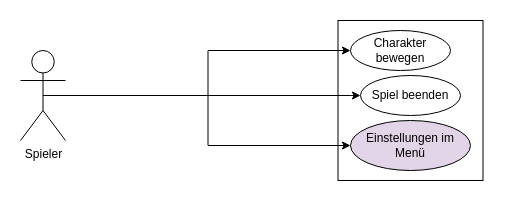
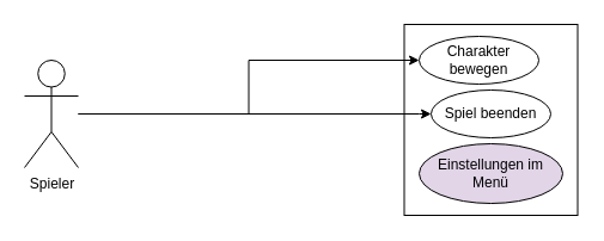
  <mxCell id="0" />
  <mxCell id="1" parent="0" />
  <mxCell id="2" value="" style="rounded=0;whiteSpace=wrap;html=1;" vertex="1" parent="1"><mxGeometry x="337.5" y="20" width="145" height="160" as="geometry" /></mxCell>
- <mxCell id="3" style="edgeStyle=orthogonalEdgeStyle;rounded=0;orthogonalLoop=1;jettySize=auto;html=1;exitX=0.5;exitY=0.5;exitDx=0;exitDy=0;exitPerimeter=0;entryX=0;entryY=0.5;entryDx=0;entryDy=0;" edge="1" parent="1" source="6" target="9"><mxGeometry relative="1" as="geometry" /></mxCell>
  <mxCell id="4" style="edgeStyle=orthogonalEdgeStyle;rounded=0;orthogonalLoop=1;jettySize=auto;html=1;entryX=0;entryY=0.5;entryDx=0;entryDy=0;" edge="1" parent="1" source="6" target="7"><mxGeometry relative="1" as="geometry" /></mxCell>
  <mxCell id="5" style="edgeStyle=orthogonalEdgeStyle;rounded=0;orthogonalLoop=1;jettySize=auto;html=1;entryX=0;entryY=0.5;entryDx=0;entryDy=0;" edge="1" parent="1" source="6" target="8"><mxGeometry relative="1" as="geometry"><Array as="points"><mxPoint x="350" y="95" /></Array></mxGeometry></mxCell>
  <mxCell id="6" value="Spieler" style="shape=umlActor;verticalLabelPosition=bottom;verticalAlign=top;html=1;outlineConnect=0;" vertex="1" parent="1"><mxGeometry x="20" y="50" width="45" height="90" as="geometry" /></mxCell>
  <mxCell id="7" value="Charakter bewegen" style="ellipse;whiteSpace=wrap;html=1;align=center;" vertex="1" parent="1"><mxGeometry x="350" y="30" width="100" height="40" as="geometry" /></mxCell>
  <mxCell id="8" value="Spiel beenden" style="ellipse;whiteSpace=wrap;html=1;align=center;" vertex="1" parent="1"><mxGeometry x="360" y="75" width="100" height="40" as="geometry" /></mxCell>
  <mxCell id="9" value="Einstellungen im Menü" style="ellipse;whiteSpace=wrap;html=1;align=center;fillColor=#e1d5e7;" vertex="1" parent="1"><mxGeometry x="350" y="120" width="120" height="50" as="geometry" /></mxCell>
